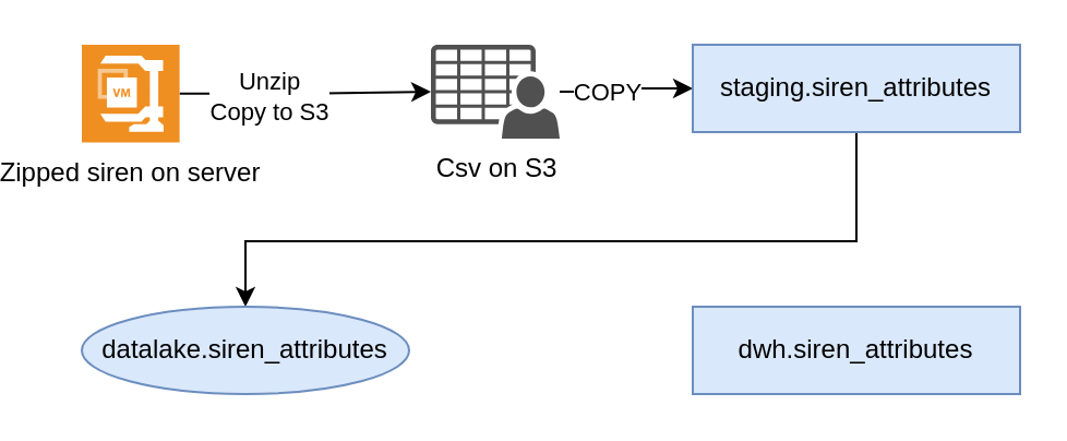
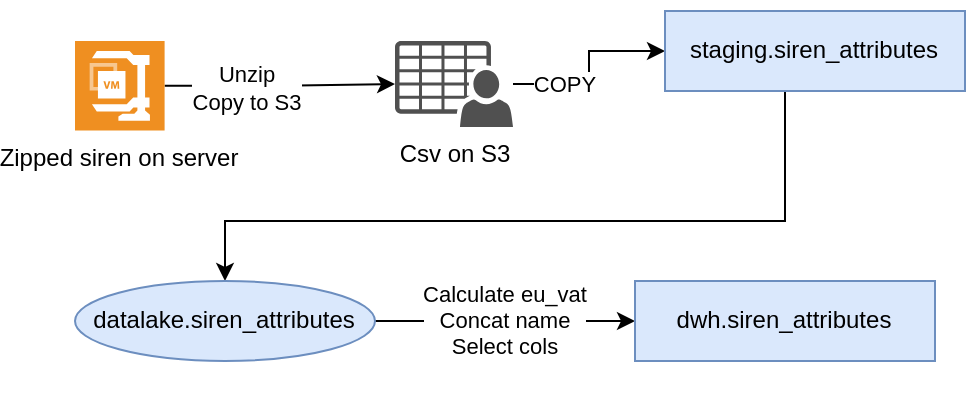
  <mxCell id="0" />
  <mxCell id="1" parent="0" />
  <mxCell id="2" style="edgeStyle=orthogonalEdgeStyle;rounded=0;orthogonalLoop=1;jettySize=auto;html=1;" edge="1" parent="1" source="4" target="7"><mxGeometry relative="1" as="geometry" /></mxCell>
  <mxCell id="3" value="Unzip&lt;br&gt;Copy to S3" style="edgeLabel;html=1;align=center;verticalAlign=middle;resizable=0;points=[];" vertex="1" connectable="0" parent="2"><mxGeometry x="-0.298" y="-1" relative="1" as="geometry"><mxPoint as="offset" /></mxGeometry></mxCell>
  <mxCell id="4" value="Zipped siren on server" style="shadow=0;dashed=0;html=1;strokeColor=none;fillColor=#EF8F21;labelPosition=center;verticalLabelPosition=bottom;verticalAlign=top;align=center;outlineConnect=0;shape=mxgraph.veeam.2d.veeamzip;" vertex="1" parent="1"><mxGeometry x="20" y="20" width="44.8" height="44.8" as="geometry" /></mxCell>
  <mxCell id="5" style="edgeStyle=orthogonalEdgeStyle;rounded=0;orthogonalLoop=1;jettySize=auto;html=1;" edge="1" parent="1" source="7" target="9"><mxGeometry relative="1" as="geometry"><mxPoint x="300" y="42.4" as="targetPoint" /></mxGeometry></mxCell>
  <mxCell id="6" value="COPY" style="edgeLabel;html=1;align=center;verticalAlign=middle;resizable=0;points=[];" vertex="1" connectable="0" parent="5"><mxGeometry x="-0.709" y="2" relative="1" as="geometry"><mxPoint x="12" y="2" as="offset" /></mxGeometry></mxCell>
  <mxCell id="7" value="Csv on S3" style="pointerEvents=1;shadow=0;dashed=0;html=1;strokeColor=none;fillColor=#505050;labelPosition=center;verticalLabelPosition=bottom;verticalAlign=top;outlineConnect=0;align=center;shape=mxgraph.office.users.csv_file;" vertex="1" parent="1"><mxGeometry x="180" y="20" width="59" height="43" as="geometry" /></mxCell>
  <mxCell id="8" style="edgeStyle=orthogonalEdgeStyle;rounded=0;orthogonalLoop=1;jettySize=auto;html=1;entryX=0.5;entryY=0;entryDx=0;entryDy=0;" edge="1" parent="1" source="9" target="11"><mxGeometry relative="1" as="geometry"><Array as="points"><mxPoint x="375" y="110" /><mxPoint x="95" y="110" /></Array></mxGeometry></mxCell>
- <mxCell id="9" value="staging.siren_attributes" style="rounded=0;whiteSpace=wrap;html=1;fillColor=#dae8fc;strokeColor=#6c8ebf;" vertex="1" parent="1"><mxGeometry x="300" y="20" width="150" height="40" as="geometry" /></mxCell>
+ <mxCell id="9" value="staging.siren_attributes" style="rounded=0;whiteSpace=wrap;html=1;fillColor=#dae8fc;strokeColor=#6c8ebf;" vertex="1" parent="1"><mxGeometry x="315" y="5" width="150" height="40" as="geometry" /></mxCell>
+ <mxCell id="10" value="Calculate eu_vat&lt;br&gt;Concat name&lt;br&gt;Select cols" style="edgeStyle=orthogonalEdgeStyle;rounded=0;orthogonalLoop=1;jettySize=auto;html=1;" edge="1" parent="1" source="11" target="12"><mxGeometry relative="1" as="geometry" /></mxCell>
  <mxCell id="11" value="datalake.siren_attributes" style="ellipse;whiteSpace=wrap;html=1;fillColor=#dae8fc;strokeColor=#6c8ebf;" vertex="1" parent="1"><mxGeometry x="20" y="140" width="150" height="40" as="geometry" /></mxCell>
  <mxCell id="12" value="dwh.siren_attributes" style="rounded=0;whiteSpace=wrap;html=1;fillColor=#dae8fc;strokeColor=#6c8ebf;" vertex="1" parent="1"><mxGeometry x="300" y="140" width="150" height="40" as="geometry" /></mxCell>
